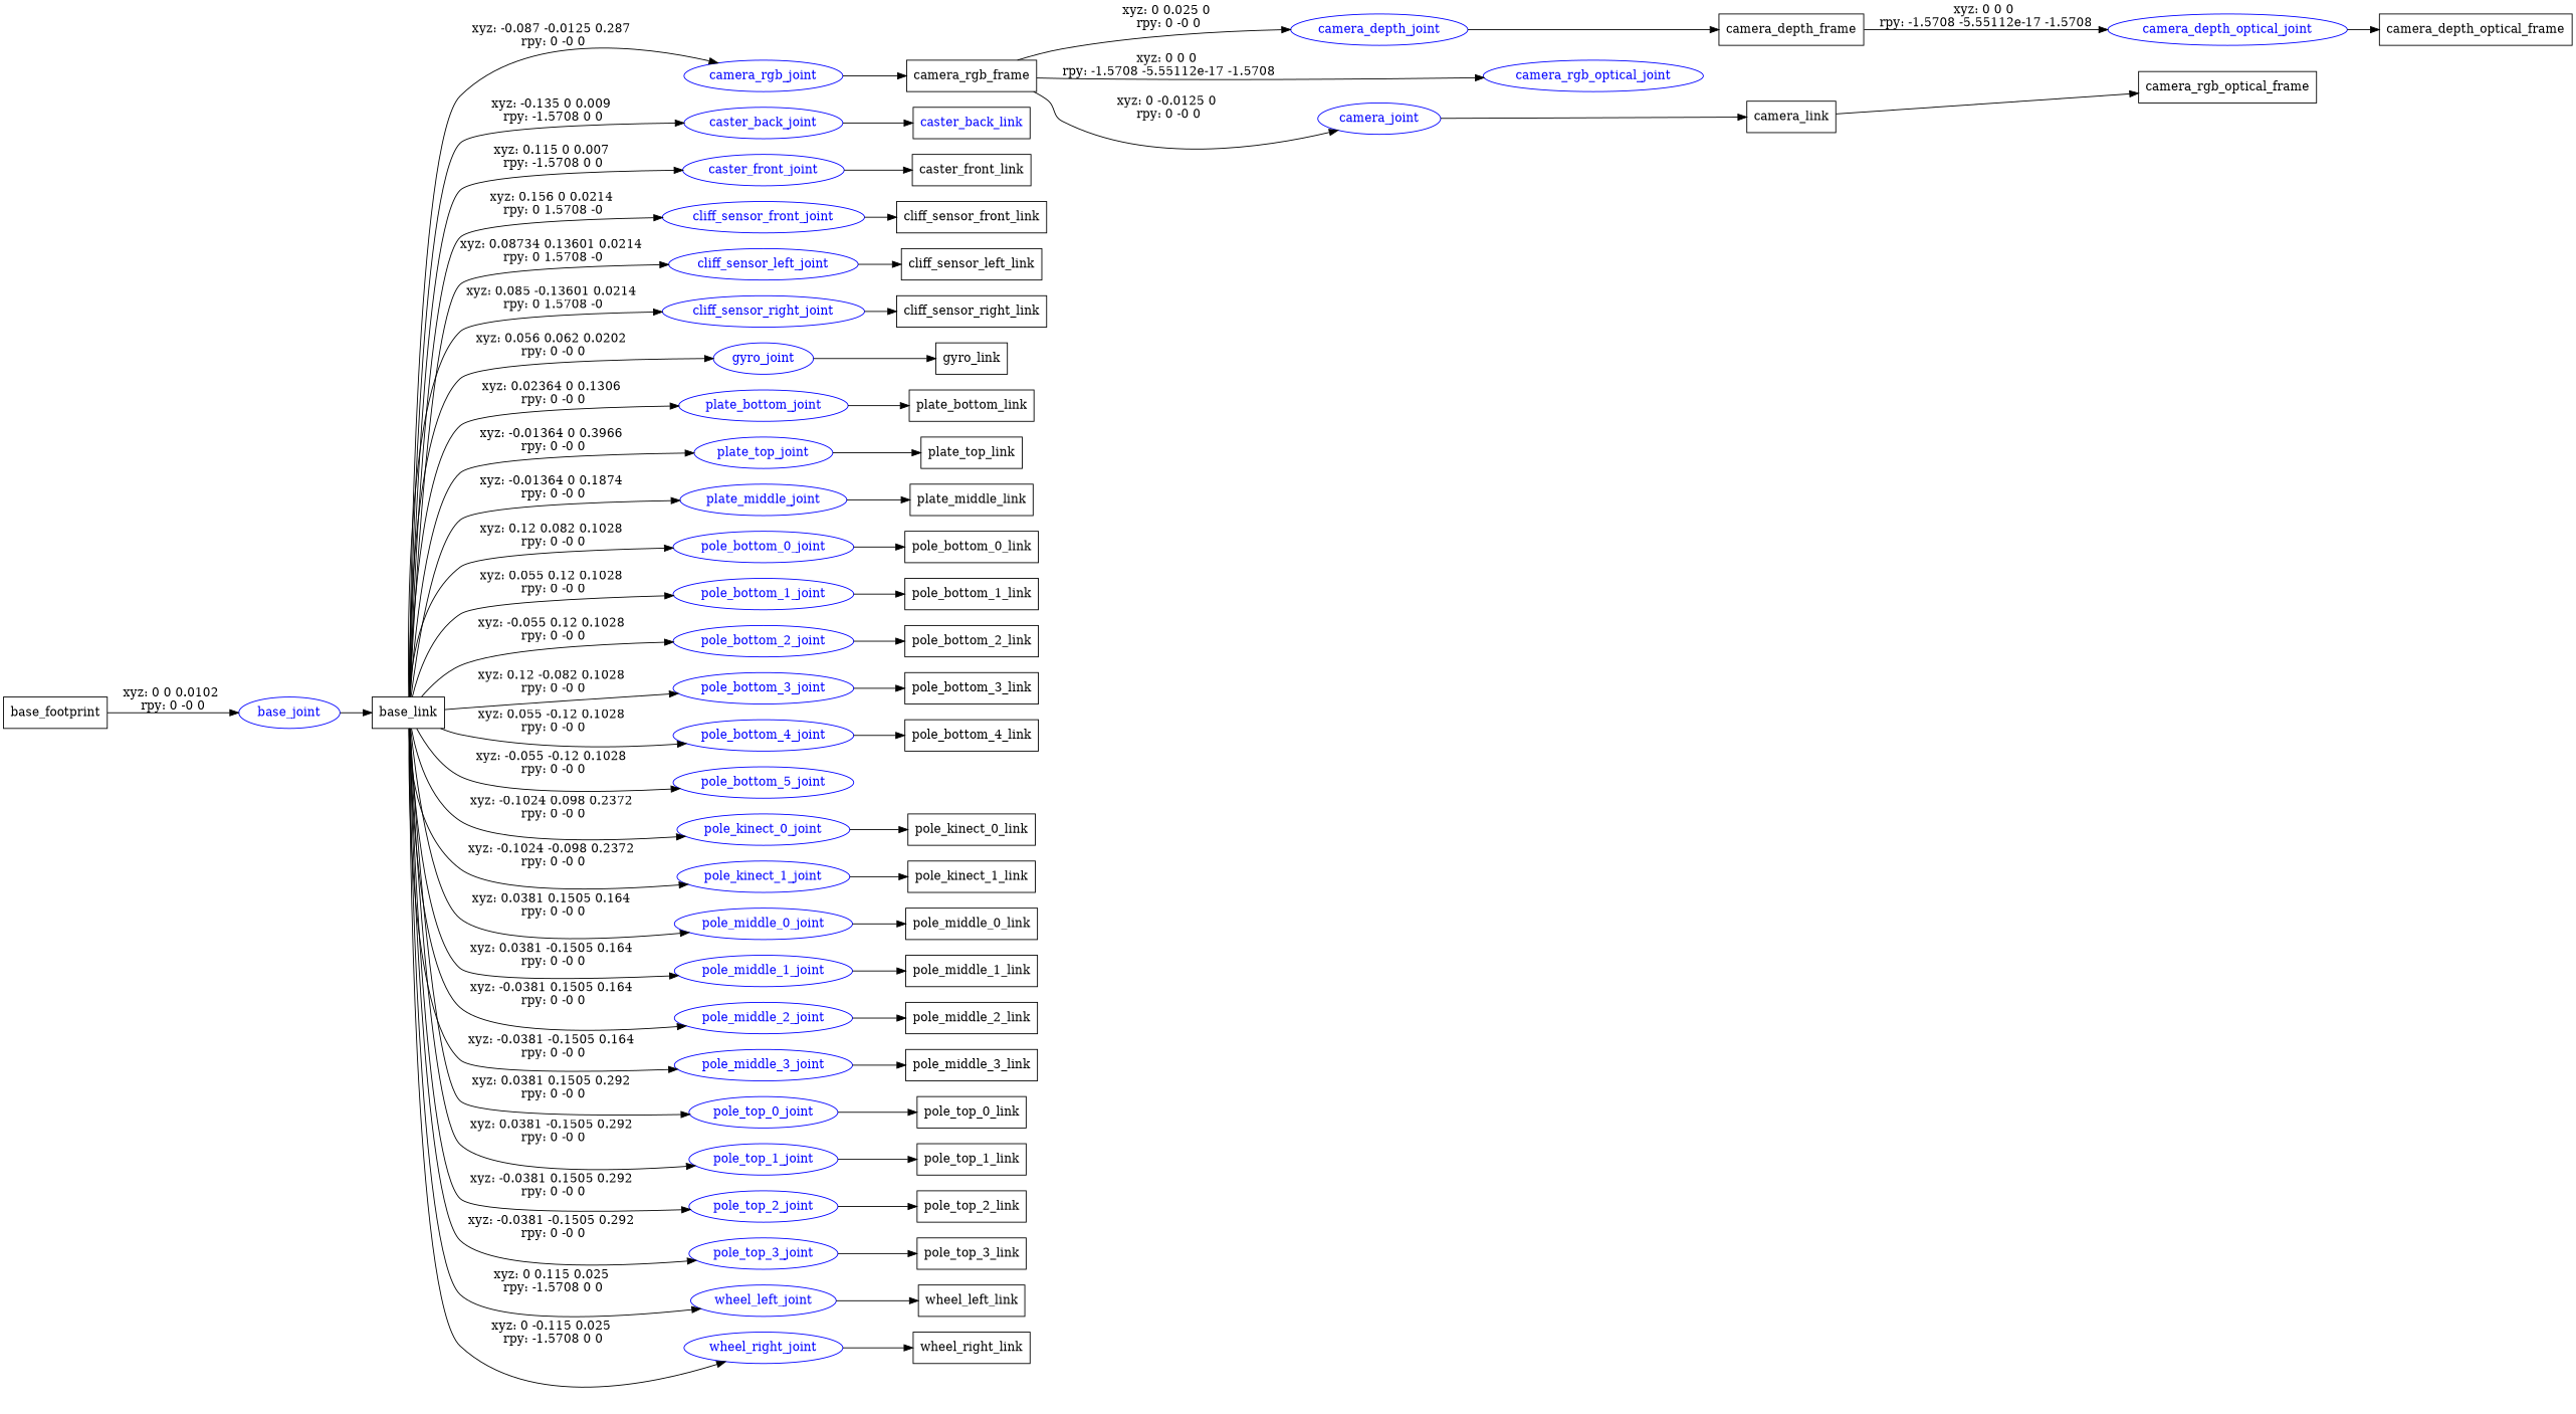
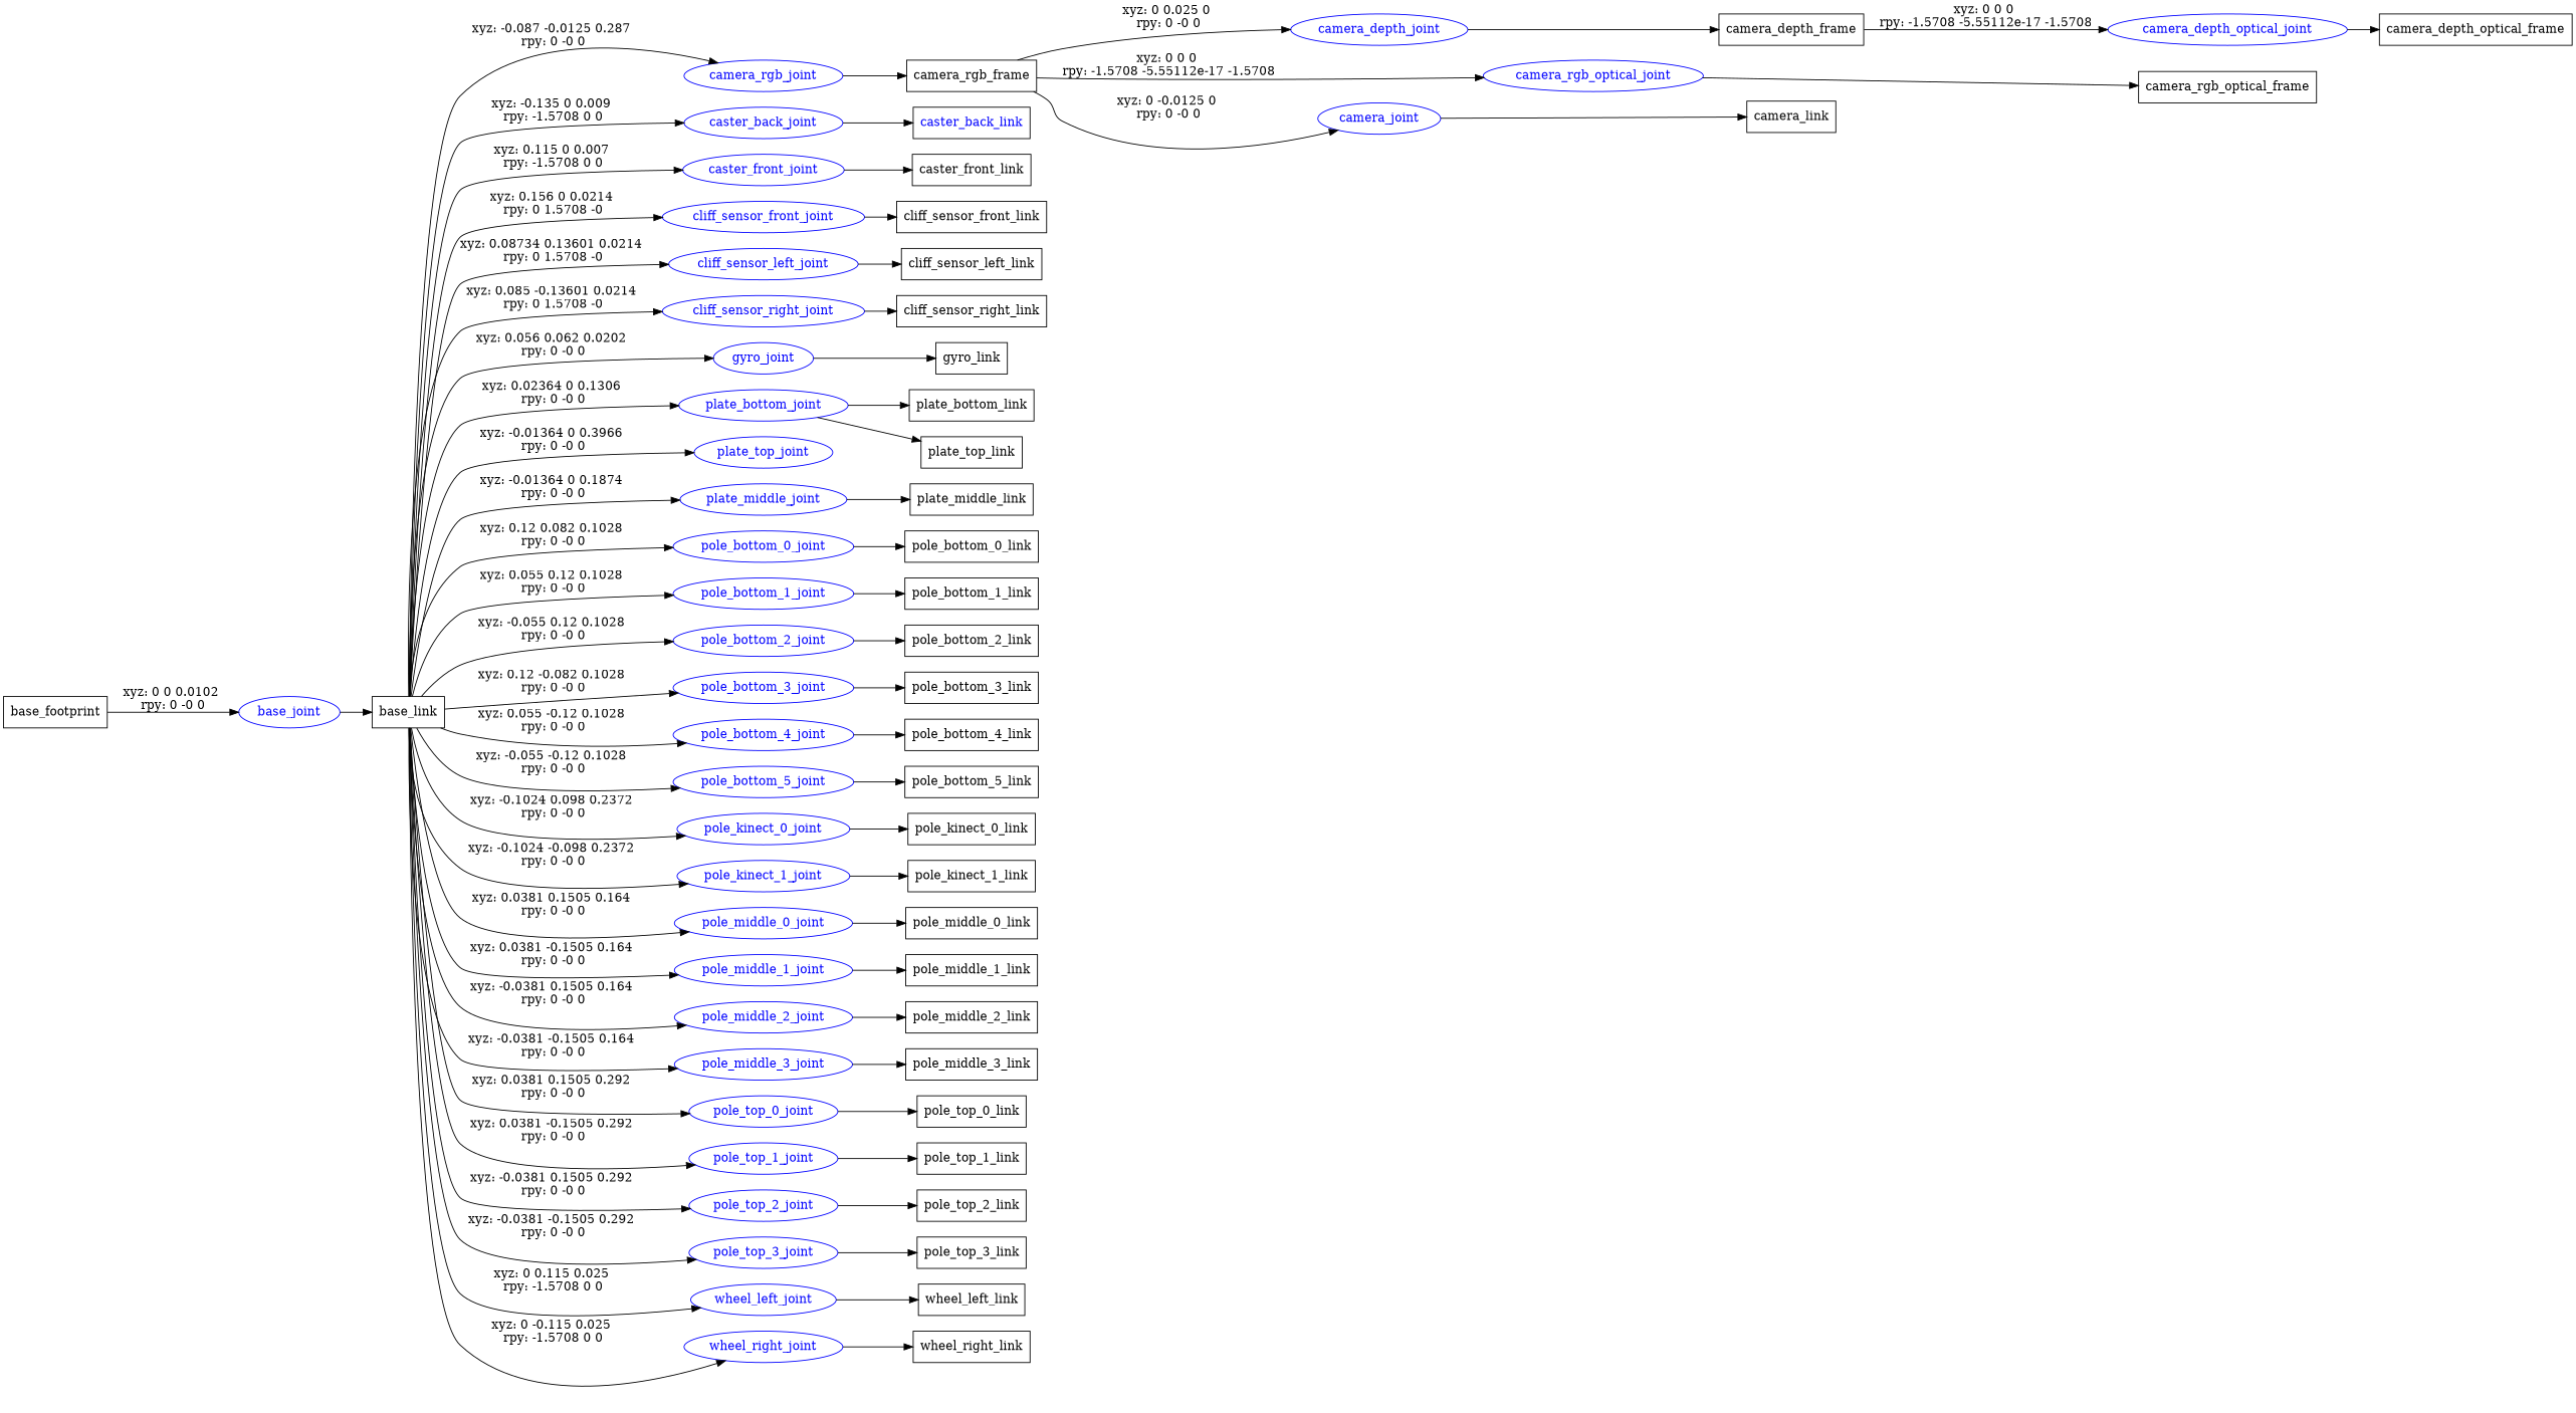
  digraph {
    rankdir=LR
    node [shape=box fontcolor=blue]
    n1 [label=base_footprint fontcolor=""]
    base_joint [color=blue shape=ellipse]
    n3 [label=base_link fontcolor=""]
    camera_rgb_joint [color=blue shape=ellipse]
    caster_back_joint [color=blue shape=ellipse]
    caster_front_joint [color=blue shape=ellipse]
    cliff_sensor_front_joint [color=blue shape=ellipse]
    cliff_sensor_left_joint [color=blue shape=ellipse]
    cliff_sensor_right_joint [color=blue shape=ellipse]
    gyro_joint [color=blue shape=ellipse]
    plate_bottom_joint [color=blue shape=ellipse]
    plate_middle_joint [color=blue shape=ellipse]
    plate_top_joint [color=blue shape=ellipse]
    pole_bottom_0_joint [color=blue shape=ellipse]
    pole_bottom_1_joint [color=blue shape=ellipse]
    pole_bottom_2_joint [color=blue shape=ellipse]
    pole_bottom_3_joint [color=blue shape=ellipse]
    pole_bottom_4_joint [color=blue shape=ellipse]
    pole_bottom_5_joint [color=blue shape=ellipse]
    pole_kinect_0_joint [color=blue shape=ellipse]
    pole_kinect_1_joint [color=blue shape=ellipse]
    pole_middle_0_joint [color=blue shape=ellipse]
    pole_middle_1_joint [color=blue shape=ellipse]
    pole_middle_2_joint [color=blue shape=ellipse]
    pole_middle_3_joint [color=blue shape=ellipse]
    pole_top_0_joint [color=blue shape=ellipse]
    pole_top_1_joint [color=blue shape=ellipse]
    pole_top_2_joint [color=blue shape=ellipse]
    pole_top_3_joint [color=blue shape=ellipse]
    wheel_left_joint [color=blue shape=ellipse]
    wheel_right_joint [color=blue shape=ellipse]
    n32 [label=camera_rgb_frame fontcolor=""]
    n33 [label=caster_back_link]
    n34 [label=caster_front_link fontcolor=""]
    n35 [label=cliff_sensor_front_link fontcolor=""]
    n36 [label=cliff_sensor_left_link fontcolor=""]
    n37 [label=cliff_sensor_right_link fontcolor=""]
    n38 [label=gyro_link fontcolor=""]
    n39 [label=plate_bottom_link fontcolor=""]
    n40 [label=plate_middle_link fontcolor=""]
    n41 [label=plate_top_link fontcolor=""]
    n42 [label=pole_bottom_0_link fontcolor=""]
    n43 [label=pole_bottom_1_link fontcolor=""]
    n44 [label=pole_bottom_2_link fontcolor=""]
    n45 [label=pole_bottom_3_link fontcolor=""]
    n46 [label=pole_bottom_4_link fontcolor=""]
+   n47 [label=pole_bottom_5_link fontcolor=""]
    n48 [label=pole_kinect_0_link fontcolor=""]
    n49 [label=pole_kinect_1_link fontcolor=""]
    n50 [label=pole_middle_0_link fontcolor=""]
    n51 [label=pole_middle_1_link fontcolor=""]
    n52 [label=pole_middle_2_link fontcolor=""]
    n53 [label=pole_middle_3_link fontcolor=""]
    n54 [label=pole_top_0_link fontcolor=""]
    n55 [label=pole_top_1_link fontcolor=""]
    n56 [label=pole_top_2_link fontcolor=""]
    n57 [label=pole_top_3_link fontcolor=""]
    n58 [label=wheel_left_link fontcolor=""]
    n59 [label=wheel_right_link fontcolor=""]
    camera_depth_joint [color=blue shape=ellipse]
    camera_joint [color=blue shape=ellipse]
    camera_rgb_optical_joint [color=blue shape=ellipse]
    n63 [label=camera_depth_frame fontcolor=""]
    n64 [label=camera_link fontcolor=""]
    n65 [label=camera_rgb_optical_frame fontcolor=""]
    camera_depth_optical_joint [color=blue shape=ellipse]
    n67 [label=camera_depth_optical_frame fontcolor=""]
    n1 -> base_joint [label="xyz: 0 0 0.0102 \nrpy: 0 -0 0"]
    base_joint -> n3
    n3 -> camera_rgb_joint [label="xyz: -0.087 -0.0125 0.287 \nrpy: 0 -0 0"]
    n3 -> caster_back_joint [label="xyz: -0.135 0 0.009 \nrpy: -1.5708 0 0"]
    n3 -> caster_front_joint [label="xyz: 0.115 0 0.007 \nrpy: -1.5708 0 0"]
    n3 -> cliff_sensor_front_joint [label="xyz: 0.156 0 0.0214 \nrpy: 0 1.5708 -0"]
    n3 -> cliff_sensor_left_joint [label="xyz: 0.08734 0.13601 0.0214 \nrpy: 0 1.5708 -0"]
    n3 -> cliff_sensor_right_joint [label="xyz: 0.085 -0.13601 0.0214 \nrpy: 0 1.5708 -0"]
    n3 -> gyro_joint [label="xyz: 0.056 0.062 0.0202 \nrpy: 0 -0 0"]
    n3 -> plate_bottom_joint [label="xyz: 0.02364 0 0.1306 \nrpy: 0 -0 0"]
    n3 -> plate_middle_joint [label="xyz: -0.01364 0 0.1874 \nrpy: 0 -0 0"]
    n3 -> plate_top_joint [label="xyz: -0.01364 0 0.3966 \nrpy: 0 -0 0"]
    n3 -> pole_bottom_0_joint [label="xyz: 0.12 0.082 0.1028 \nrpy: 0 -0 0"]
    n3 -> pole_bottom_1_joint [label="xyz: 0.055 0.12 0.1028 \nrpy: 0 -0 0"]
    n3 -> pole_bottom_2_joint [label="xyz: -0.055 0.12 0.1028 \nrpy: 0 -0 0"]
    n3 -> pole_bottom_3_joint [label="xyz: 0.12 -0.082 0.1028 \nrpy: 0 -0 0"]
    n3 -> pole_bottom_4_joint [label="xyz: 0.055 -0.12 0.1028 \nrpy: 0 -0 0"]
    n3 -> pole_bottom_5_joint [label="xyz: -0.055 -0.12 0.1028 \nrpy: 0 -0 0"]
    n3 -> pole_kinect_0_joint [label="xyz: -0.1024 0.098 0.2372 \nrpy: 0 -0 0"]
    n3 -> pole_kinect_1_joint [label="xyz: -0.1024 -0.098 0.2372 \nrpy: 0 -0 0"]
    n3 -> pole_middle_0_joint [label="xyz: 0.0381 0.1505 0.164 \nrpy: 0 -0 0"]
    n3 -> pole_middle_1_joint [label="xyz: 0.0381 -0.1505 0.164 \nrpy: 0 -0 0"]
    n3 -> pole_middle_2_joint [label="xyz: -0.0381 0.1505 0.164 \nrpy: 0 -0 0"]
    n3 -> pole_middle_3_joint [label="xyz: -0.0381 -0.1505 0.164 \nrpy: 0 -0 0"]
    n3 -> pole_top_0_joint [label="xyz: 0.0381 0.1505 0.292 \nrpy: 0 -0 0"]
    n3 -> pole_top_1_joint [label="xyz: 0.0381 -0.1505 0.292 \nrpy: 0 -0 0"]
    n3 -> pole_top_2_joint [label="xyz: -0.0381 0.1505 0.292 \nrpy: 0 -0 0"]
    n3 -> pole_top_3_joint [label="xyz: -0.0381 -0.1505 0.292 \nrpy: 0 -0 0"]
    n3 -> wheel_left_joint [label="xyz: 0 0.115 0.025 \nrpy: -1.5708 0 0"]
    n3 -> wheel_right_joint [label="xyz: 0 -0.115 0.025 \nrpy: -1.5708 0 0"]
    camera_rgb_joint -> n32
    caster_back_joint -> n33
    caster_front_joint -> n34
    cliff_sensor_front_joint -> n35
    cliff_sensor_left_joint -> n36
    cliff_sensor_right_joint -> n37
    gyro_joint -> n38
    plate_bottom_joint -> n39
    plate_middle_joint -> n40
-   plate_top_joint -> n41
+   plate_bottom_joint -> n41
    pole_bottom_0_joint -> n42
    pole_bottom_1_joint -> n43
    pole_bottom_2_joint -> n44
    pole_bottom_3_joint -> n45
    pole_bottom_4_joint -> n46
+   pole_bottom_5_joint -> n47
    pole_kinect_0_joint -> n48
    pole_kinect_1_joint -> n49
    pole_middle_0_joint -> n50
    pole_middle_1_joint -> n51
    pole_middle_2_joint -> n52
    pole_middle_3_joint -> n53
    pole_top_0_joint -> n54
    pole_top_1_joint -> n55
    pole_top_2_joint -> n56
    pole_top_3_joint -> n57
    wheel_left_joint -> n58
    wheel_right_joint -> n59
    n32 -> camera_depth_joint [label="xyz: 0 0.025 0 \nrpy: 0 -0 0"]
    n32 -> camera_joint [label="xyz: 0 -0.0125 0 \nrpy: 0 -0 0"]
    n32 -> camera_rgb_optical_joint [label="xyz: 0 0 0 \nrpy: -1.5708 -5.55112e-17 -1.5708"]
    camera_depth_joint -> n63
    camera_joint -> n64
-   n64 -> n65
+   camera_rgb_optical_joint -> n65
    n63 -> camera_depth_optical_joint [label="xyz: 0 0 0 \nrpy: -1.5708 -5.55112e-17 -1.5708"]
    camera_depth_optical_joint -> n67
  }
